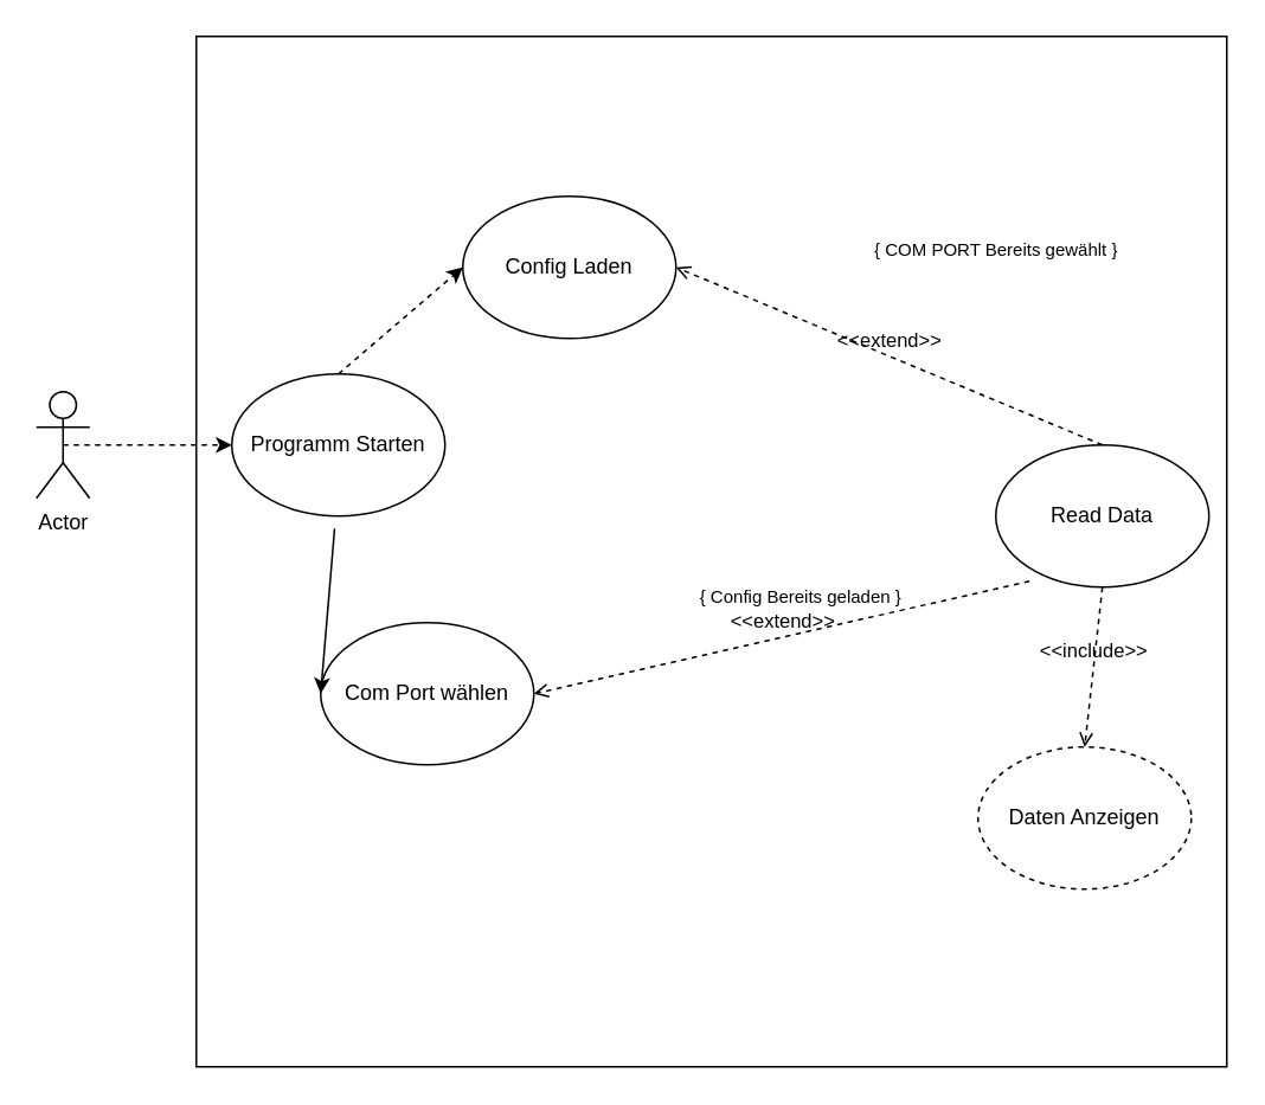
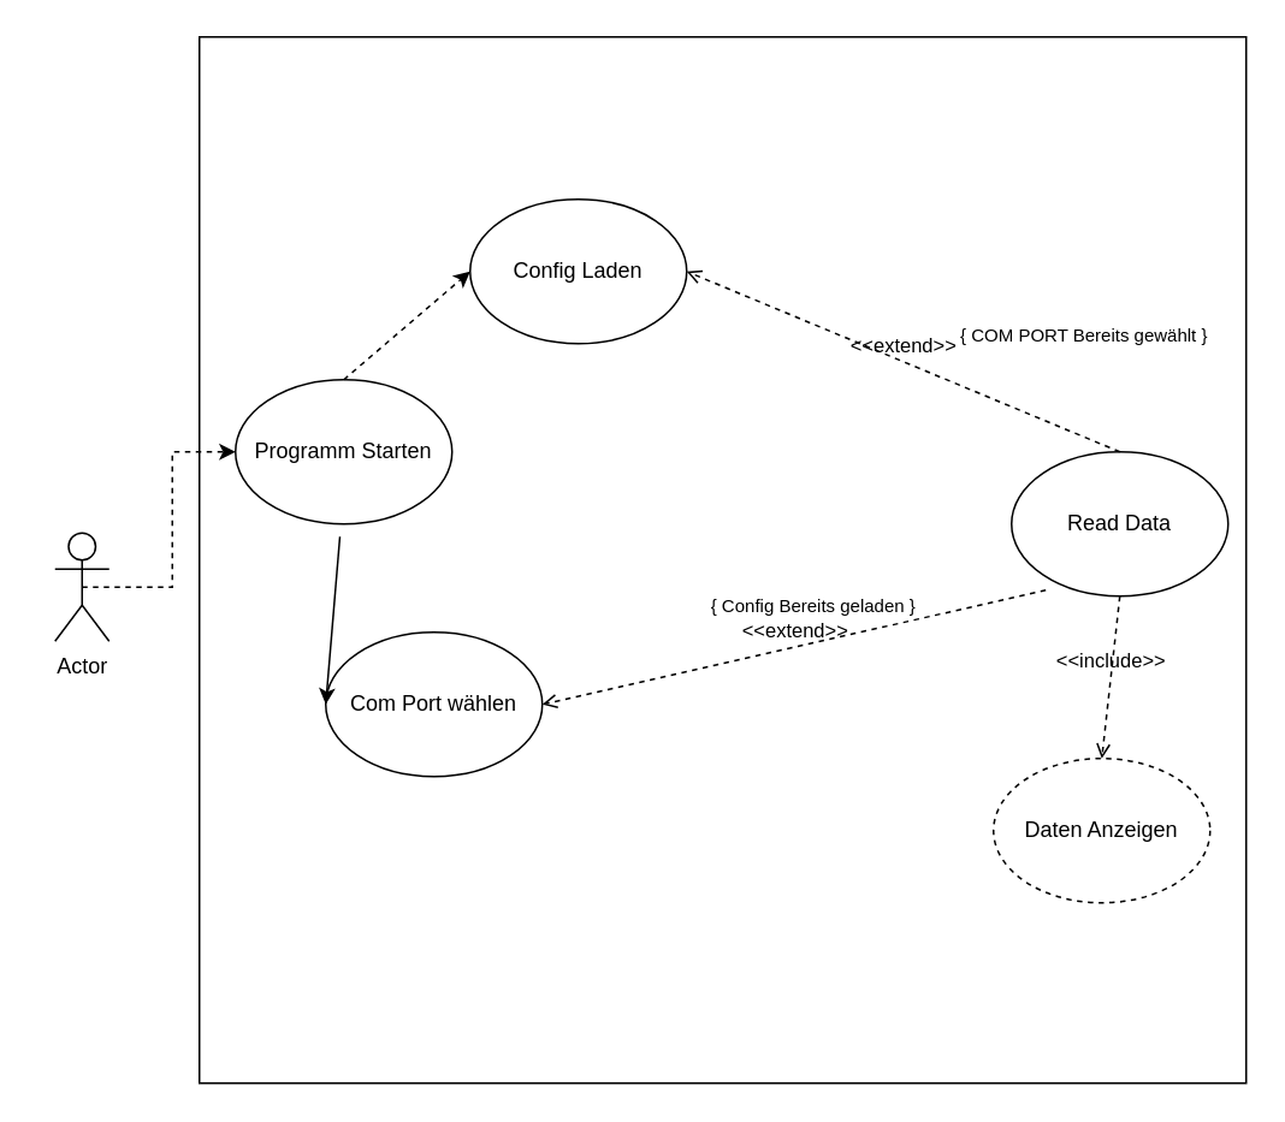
  <mxCell id="0" />
  <mxCell id="1" parent="0" />
  <mxCell id="2" style="edgeStyle=orthogonalEdgeStyle;rounded=0;orthogonalLoop=1;jettySize=auto;html=1;exitX=0.5;exitY=0.5;exitDx=0;exitDy=0;exitPerimeter=0;entryX=0;entryY=0.5;entryDx=0;entryDy=0;dashed=1;" parent="1" source="3" target="5" edge="1"><mxGeometry relative="1" as="geometry" /></mxCell>
- <mxCell id="3" value="Actor" style="shape=umlActor;verticalLabelPosition=bottom;verticalAlign=top;html=1;outlineConnect=0;" parent="1" vertex="1"><mxGeometry x="20" y="220" width="30" height="60" as="geometry" /></mxCell>
+ <mxCell id="3" value="Actor" style="shape=umlActor;verticalLabelPosition=bottom;verticalAlign=top;html=1;outlineConnect=0;" parent="1" vertex="1"><mxGeometry x="30" y="295" width="30" height="60" as="geometry" /></mxCell>
  <mxCell id="4" value="" style="whiteSpace=wrap;html=1;aspect=fixed;fillColor=none;" parent="1" vertex="1"><mxGeometry x="110" y="20" width="580" height="580" as="geometry" /></mxCell>
  <mxCell id="5" value="Programm Starten" style="ellipse;whiteSpace=wrap;html=1;fillColor=none;" parent="1" vertex="1"><mxGeometry x="130" y="210" width="120" height="80" as="geometry" /></mxCell>
  <mxCell id="6" value="Config Laden" style="ellipse;whiteSpace=wrap;html=1;fillColor=none;" parent="1" vertex="1"><mxGeometry x="260" y="110" width="120" height="80" as="geometry" /></mxCell>
  <mxCell id="7" value="Com Port wählen" style="ellipse;whiteSpace=wrap;html=1;fillColor=none;" parent="1" vertex="1"><mxGeometry x="180" y="350" width="120" height="80" as="geometry" /></mxCell>
  <mxCell id="8" value="Read Data" style="ellipse;whiteSpace=wrap;html=1;fillColor=none;" parent="1" vertex="1"><mxGeometry x="560" y="250" width="120" height="80" as="geometry" /></mxCell>
  <mxCell id="9" value="Daten Anzeigen" style="ellipse;whiteSpace=wrap;html=1;fillColor=none;dashed=1;" parent="1" vertex="1"><mxGeometry x="550" y="420" width="120" height="80" as="geometry" /></mxCell>
  <mxCell id="10" value="" style="endArrow=classic;html=1;rounded=0;exitX=0.5;exitY=0;exitDx=0;exitDy=0;entryX=0;entryY=0.5;entryDx=0;entryDy=0;dashed=1;" parent="1" source="5" target="6" edge="1"><mxGeometry width="50" height="50" relative="1" as="geometry"><mxPoint x="390" y="160" as="sourcePoint" /><mxPoint x="538" y="202" as="targetPoint" /></mxGeometry></mxCell>
  <mxCell id="11" value="" style="endArrow=classic;html=1;rounded=0;exitX=0.482;exitY=1.088;exitDx=0;exitDy=0;entryX=0;entryY=0.5;entryDx=0;entryDy=0;exitPerimeter=0;" parent="1" source="5" target="7" edge="1"><mxGeometry width="50" height="50" relative="1" as="geometry"><mxPoint x="200" y="220" as="sourcePoint" /><mxPoint x="270" y="160" as="targetPoint" /></mxGeometry></mxCell>
  <mxCell id="12" value="&amp;lt;&amp;lt;extend&amp;gt;&amp;gt;" style="html=1;verticalAlign=bottom;labelBackgroundColor=none;endArrow=open;endFill=0;dashed=1;rounded=0;exitX=0.158;exitY=0.958;exitDx=0;exitDy=0;entryX=1;entryY=0.5;entryDx=0;entryDy=0;exitPerimeter=0;" edge="1" parent="1" source="8" target="7"><mxGeometry width="160" relative="1" as="geometry"><mxPoint x="510" y="220" as="sourcePoint" /><mxPoint x="670" y="220" as="targetPoint" /></mxGeometry></mxCell>
  <mxCell id="13" value="&amp;lt;&amp;lt;extend&amp;gt;&amp;gt;" style="html=1;verticalAlign=bottom;labelBackgroundColor=none;endArrow=open;endFill=0;dashed=1;rounded=0;exitX=0.5;exitY=0;exitDx=0;exitDy=0;entryX=1;entryY=0.5;entryDx=0;entryDy=0;" edge="1" parent="1" source="8" target="6"><mxGeometry width="160" relative="1" as="geometry"><mxPoint x="594" y="220" as="sourcePoint" /><mxPoint x="420" y="208" as="targetPoint" /></mxGeometry></mxCell>
- <mxCell id="14" value="&lt;font style=&quot;font-size: 10px;&quot;&gt;{ COM PORT Bereits gewählt }&lt;/font&gt;" style="text;html=1;align=center;verticalAlign=middle;resizable=0;points=[];autosize=1;strokeColor=none;fillColor=none;" vertex="1" parent="1"><mxGeometry x="480" y="125" width="160" height="30" as="geometry" /></mxCell>
+ <mxCell id="14" value="&lt;font style=&quot;font-size: 10px;&quot;&gt;{ COM PORT Bereits gewählt }&lt;/font&gt;" style="text;html=1;align=center;verticalAlign=middle;resizable=0;points=[];autosize=1;strokeColor=none;fillColor=none;" vertex="1" parent="1"><mxGeometry x="520" y="170" width="160" height="30" as="geometry" /></mxCell>
  <mxCell id="15" value="&lt;font style=&quot;font-size: 10px;&quot;&gt;{&amp;nbsp;Config Bereits geladen&amp;nbsp;}&lt;/font&gt;" style="text;html=1;align=center;verticalAlign=middle;resizable=0;points=[];autosize=1;strokeColor=none;fillColor=none;" vertex="1" parent="1"><mxGeometry x="380" y="320" width="140" height="30" as="geometry" /></mxCell>
  <mxCell id="16" value="&amp;lt;&amp;lt;include&amp;gt;&amp;gt;" style="html=1;verticalAlign=bottom;labelBackgroundColor=none;endArrow=open;endFill=0;dashed=1;rounded=0;exitX=0.5;exitY=1;exitDx=0;exitDy=0;entryX=0.5;entryY=0;entryDx=0;entryDy=0;" edge="1" parent="1" source="8" target="9"><mxGeometry width="160" relative="1" as="geometry"><mxPoint x="270" y="330" as="sourcePoint" /><mxPoint x="430" y="330" as="targetPoint" /></mxGeometry></mxCell>
